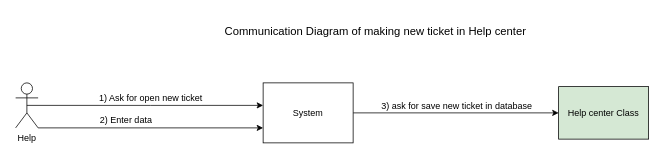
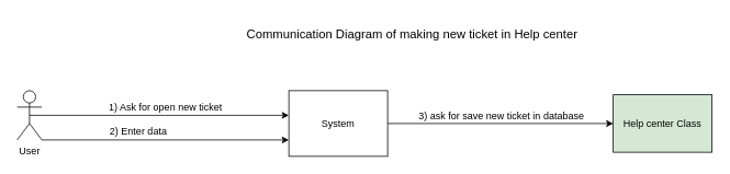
  <mxCell id="0" />
  <mxCell id="1" parent="0" />
  <mxCell id="2" style="edgeStyle=orthogonalEdgeStyle;rounded=0;orthogonalLoop=1;jettySize=auto;html=1;exitX=0.5;exitY=0.5;exitDx=0;exitDy=0;exitPerimeter=0;" edge="1" parent="1" source="4"><mxGeometry relative="1" as="geometry"><mxPoint x="350" y="140" as="targetPoint" /></mxGeometry></mxCell>
  <mxCell id="3" value="&lt;span&gt;1) Ask for open new ticket&lt;/span&gt;&lt;br&gt;" style="text;html=1;resizable=0;points=[];align=center;verticalAlign=middle;labelBackgroundColor=#ffffff;" vertex="1" connectable="0" parent="2"><mxGeometry x="0.225" relative="1" as="geometry"><mxPoint x="-28" y="-10" as="offset" /></mxGeometry></mxCell>
- <mxCell id="4" value="Help" style="shape=umlActor;verticalLabelPosition=bottom;labelBackgroundColor=#ffffff;verticalAlign=top;html=1;outlineConnect=0;" vertex="1" parent="1"><mxGeometry x="20" y="110" width="30" height="60" as="geometry" /></mxCell>
+ <mxCell id="4" value="User" style="shape=umlActor;verticalLabelPosition=bottom;labelBackgroundColor=#ffffff;verticalAlign=top;html=1;outlineConnect=0;" vertex="1" parent="1"><mxGeometry x="20" y="110" width="30" height="60" as="geometry" /></mxCell>
  <mxCell id="5" style="edgeStyle=orthogonalEdgeStyle;rounded=0;orthogonalLoop=1;jettySize=auto;html=1;exitX=1;exitY=0.5;exitDx=0;exitDy=0;entryX=0;entryY=0.5;entryDx=0;entryDy=0;" edge="1" parent="1" source="7" target="8"><mxGeometry relative="1" as="geometry" /></mxCell>
  <mxCell id="6" value="&lt;span&gt;3) ask for save new ticket in database&lt;/span&gt;&lt;br&gt;" style="text;html=1;resizable=0;points=[];align=center;verticalAlign=middle;labelBackgroundColor=#ffffff;" vertex="1" connectable="0" parent="5"><mxGeometry x="-0.759" y="1" relative="1" as="geometry"><mxPoint x="104" y="-9" as="offset" /></mxGeometry></mxCell>
  <mxCell id="7" value="System" style="rounded=0;whiteSpace=wrap;html=1;" vertex="1" parent="1"><mxGeometry x="350" y="110" width="120" height="80" as="geometry" /></mxCell>
  <mxCell id="8" value="Help center Class" style="rounded=0;whiteSpace=wrap;html=1;fillColor=#d5e8d4;" vertex="1" parent="1"><mxGeometry x="744" y="115" width="120" height="70" as="geometry" /></mxCell>
  <mxCell id="9" value="&lt;font style=&quot;font-size: 15px&quot;&gt;Communication Diagram of making new ticket in Help center&lt;/font&gt;" style="text;html=1;strokeColor=none;fillColor=none;align=center;verticalAlign=middle;whiteSpace=wrap;rounded=0;" vertex="1" parent="1"><mxGeometry x="270" y="20" width="460" height="40" as="geometry" /></mxCell>
  <mxCell id="10" value="" style="endArrow=classic;html=1;exitX=1;exitY=1;exitDx=0;exitDy=0;exitPerimeter=0;entryX=0;entryY=0.75;entryDx=0;entryDy=0;" edge="1" parent="1" source="4" target="7"><mxGeometry width="50" height="50" relative="1" as="geometry"><mxPoint x="170" y="190" as="sourcePoint" /><mxPoint x="220" y="140" as="targetPoint" /></mxGeometry></mxCell>
  <mxCell id="11" value="&lt;span&gt;2) Enter data&lt;/span&gt;&lt;br&gt;" style="text;html=1;resizable=0;points=[];align=center;verticalAlign=middle;labelBackgroundColor=#ffffff;" vertex="1" connectable="0" parent="10"><mxGeometry x="-0.16" y="-2" relative="1" as="geometry"><mxPoint x="-10" y="-13" as="offset" /></mxGeometry></mxCell>
